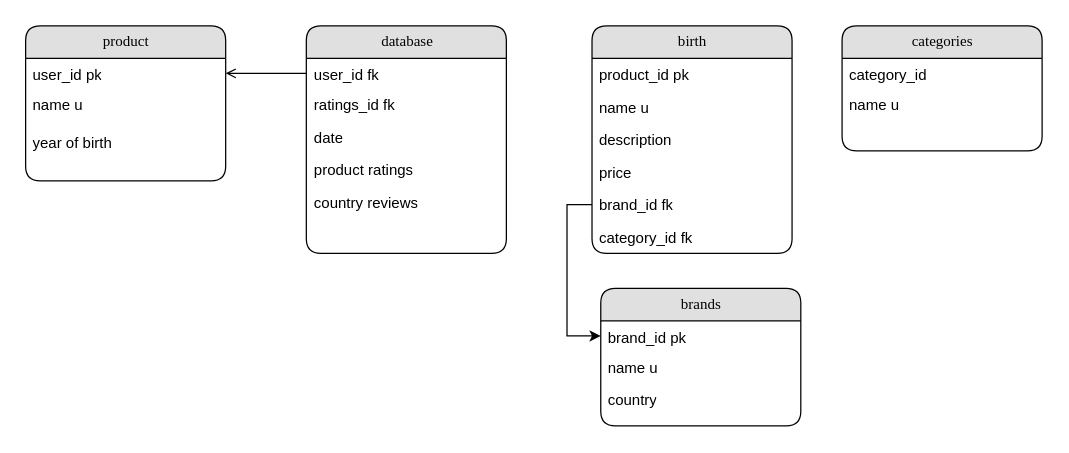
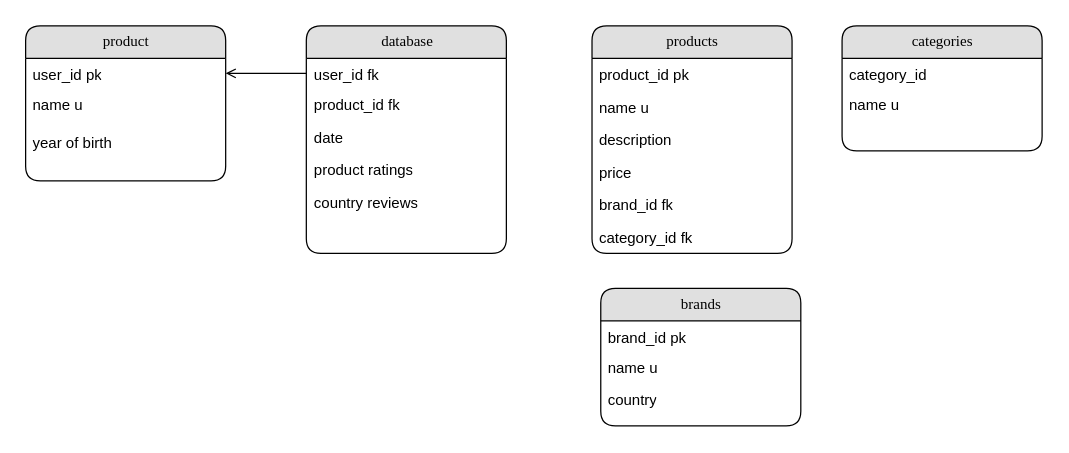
  <mxCell id="0" />
  <mxCell id="1" parent="0" />
  <mxCell id="2" value="brands" style="swimlane;html=1;fontStyle=0;childLayout=stackLayout;horizontal=1;startSize=26;fillColor=#e0e0e0;horizontalStack=0;resizeParent=1;resizeLast=0;collapsible=1;marginBottom=0;swimlaneFillColor=#ffffff;align=center;rounded=1;shadow=0;comic=0;labelBackgroundColor=none;strokeWidth=1;fontFamily=Verdana;fontSize=12" vertex="1" parent="1"><mxGeometry x="480" y="230" width="160" height="110" as="geometry" /></mxCell>
  <mxCell id="3" value="brand_id pk" style="text;html=1;strokeColor=none;fillColor=none;spacingLeft=4;spacingRight=4;whiteSpace=wrap;overflow=hidden;rotatable=0;points=[[0,0.5],[1,0.5]];portConstraint=eastwest;" vertex="1" parent="2"><mxGeometry y="26" width="160" height="24" as="geometry" /></mxCell>
  <mxCell id="4" value="name u" style="text;html=1;strokeColor=none;fillColor=none;spacingLeft=4;spacingRight=4;whiteSpace=wrap;overflow=hidden;rotatable=0;points=[[0,0.5],[1,0.5]];portConstraint=eastwest;" vertex="1" parent="2"><mxGeometry y="50" width="160" height="26" as="geometry" /></mxCell>
  <mxCell id="5" value="country" style="text;html=1;strokeColor=none;fillColor=none;spacingLeft=4;spacingRight=4;whiteSpace=wrap;overflow=hidden;rotatable=0;points=[[0,0.5],[1,0.5]];portConstraint=eastwest;" vertex="1" parent="2"><mxGeometry y="76" width="160" height="26" as="geometry" /></mxCell>
  <mxCell id="6" value="categories" style="swimlane;html=1;fontStyle=0;childLayout=stackLayout;horizontal=1;startSize=26;fillColor=#e0e0e0;horizontalStack=0;resizeParent=1;resizeLast=0;collapsible=1;marginBottom=0;swimlaneFillColor=#ffffff;align=center;rounded=1;shadow=0;comic=0;labelBackgroundColor=none;strokeWidth=1;fontFamily=Verdana;fontSize=12" vertex="1" parent="1"><mxGeometry x="673" y="20" width="160" height="100" as="geometry" /></mxCell>
  <mxCell id="7" value="category_id" style="text;html=1;strokeColor=none;fillColor=none;spacingLeft=4;spacingRight=4;whiteSpace=wrap;overflow=hidden;rotatable=0;points=[[0,0.5],[1,0.5]];portConstraint=eastwest;" vertex="1" parent="6"><mxGeometry y="26" width="160" height="24" as="geometry" /></mxCell>
  <mxCell id="8" value="name u" style="text;html=1;strokeColor=none;fillColor=none;spacingLeft=4;spacingRight=4;whiteSpace=wrap;overflow=hidden;rotatable=0;points=[[0,0.5],[1,0.5]];portConstraint=eastwest;" vertex="1" parent="6"><mxGeometry y="50" width="160" height="26" as="geometry" /></mxCell>
- <mxCell id="9" value="birth" style="swimlane;html=1;fontStyle=0;childLayout=stackLayout;horizontal=1;startSize=26;fillColor=#e0e0e0;horizontalStack=0;resizeParent=1;resizeLast=0;collapsible=1;marginBottom=0;swimlaneFillColor=#ffffff;align=center;rounded=1;shadow=0;comic=0;labelBackgroundColor=none;strokeWidth=1;fontFamily=Verdana;fontSize=12" vertex="1" parent="1"><mxGeometry x="473" y="20" width="160" height="182" as="geometry" /></mxCell>
+ <mxCell id="9" value="products" style="swimlane;html=1;fontStyle=0;childLayout=stackLayout;horizontal=1;startSize=26;fillColor=#e0e0e0;horizontalStack=0;resizeParent=1;resizeLast=0;collapsible=1;marginBottom=0;swimlaneFillColor=#ffffff;align=center;rounded=1;shadow=0;comic=0;labelBackgroundColor=none;strokeWidth=1;fontFamily=Verdana;fontSize=12" vertex="1" parent="1"><mxGeometry x="473" y="20" width="160" height="182" as="geometry" /></mxCell>
  <mxCell id="10" value="product_id pk" style="text;html=1;strokeColor=none;fillColor=none;spacingLeft=4;spacingRight=4;whiteSpace=wrap;overflow=hidden;rotatable=0;points=[[0,0.5],[1,0.5]];portConstraint=eastwest;" vertex="1" parent="9"><mxGeometry y="26" width="160" height="26" as="geometry" /></mxCell>
  <mxCell id="11" value="name u" style="text;html=1;strokeColor=none;fillColor=none;spacingLeft=4;spacingRight=4;whiteSpace=wrap;overflow=hidden;rotatable=0;points=[[0,0.5],[1,0.5]];portConstraint=eastwest;" vertex="1" parent="9"><mxGeometry y="52" width="160" height="26" as="geometry" /></mxCell>
  <mxCell id="12" value="description" style="text;html=1;strokeColor=none;fillColor=none;spacingLeft=4;spacingRight=4;whiteSpace=wrap;overflow=hidden;rotatable=0;points=[[0,0.5],[1,0.5]];portConstraint=eastwest;" vertex="1" parent="9"><mxGeometry y="78" width="160" height="26" as="geometry" /></mxCell>
  <mxCell id="13" value="price" style="text;html=1;strokeColor=none;fillColor=none;spacingLeft=4;spacingRight=4;whiteSpace=wrap;overflow=hidden;rotatable=0;points=[[0,0.5],[1,0.5]];portConstraint=eastwest;" vertex="1" parent="9"><mxGeometry y="104" width="160" height="26" as="geometry" /></mxCell>
  <mxCell id="14" value="brand_id fk" style="text;html=1;strokeColor=none;fillColor=none;spacingLeft=4;spacingRight=4;whiteSpace=wrap;overflow=hidden;rotatable=0;points=[[0,0.5],[1,0.5]];portConstraint=eastwest;" vertex="1" parent="9"><mxGeometry y="130" width="160" height="26" as="geometry" /></mxCell>
  <mxCell id="15" value="category_id fk" style="text;html=1;strokeColor=none;fillColor=none;spacingLeft=4;spacingRight=4;whiteSpace=wrap;overflow=hidden;rotatable=0;points=[[0,0.5],[1,0.5]];portConstraint=eastwest;" vertex="1" parent="9"><mxGeometry y="156" width="160" height="26" as="geometry" /></mxCell>
  <mxCell id="16" value="product" style="swimlane;html=1;fontStyle=0;childLayout=stackLayout;horizontal=1;startSize=26;fillColor=#e0e0e0;horizontalStack=0;resizeParent=1;resizeLast=0;collapsible=1;marginBottom=0;swimlaneFillColor=#ffffff;align=center;rounded=1;shadow=0;comic=0;labelBackgroundColor=none;strokeWidth=1;fontFamily=Verdana;fontSize=12" vertex="1" parent="1"><mxGeometry x="20" y="20" width="160" height="124" as="geometry" /></mxCell>
  <mxCell id="17" value="user_id pk" style="text;html=1;strokeColor=none;fillColor=none;spacingLeft=4;spacingRight=4;whiteSpace=wrap;overflow=hidden;rotatable=0;points=[[0,0.5],[1,0.5]];portConstraint=eastwest;" vertex="1" parent="16"><mxGeometry y="26" width="160" height="24" as="geometry" /></mxCell>
  <mxCell id="18" value="name u" style="text;html=1;strokeColor=none;fillColor=none;spacingLeft=4;spacingRight=4;whiteSpace=wrap;overflow=hidden;rotatable=0;points=[[0,0.5],[1,0.5]];portConstraint=eastwest;" vertex="1" parent="16"><mxGeometry y="50" width="160" height="30" as="geometry" /></mxCell>
  <mxCell id="19" style="edgeStyle=none;curved=1;rounded=0;orthogonalLoop=1;jettySize=auto;html=1;entryX=0;entryY=0.5;entryDx=0;entryDy=0;fontSize=12;startSize=8;endSize=8;" edge="1" parent="16" source="17" target="17"><mxGeometry relative="1" as="geometry" /></mxCell>
  <mxCell id="20" value="year of birth" style="text;html=1;strokeColor=none;fillColor=none;spacingLeft=4;spacingRight=4;whiteSpace=wrap;overflow=hidden;rotatable=0;points=[[0,0.5],[1,0.5]];portConstraint=eastwest;" vertex="1" parent="16"><mxGeometry y="80" width="160" height="34" as="geometry" /></mxCell>
  <mxCell id="21" value="database" style="swimlane;html=1;fontStyle=0;childLayout=stackLayout;horizontal=1;startSize=26;fillColor=#e0e0e0;horizontalStack=0;resizeParent=1;resizeLast=0;collapsible=1;marginBottom=0;swimlaneFillColor=#ffffff;align=center;rounded=1;shadow=0;comic=0;labelBackgroundColor=none;strokeWidth=1;fontFamily=Verdana;fontSize=12" vertex="1" parent="1"><mxGeometry x="244.5" y="20" width="160" height="182" as="geometry" /></mxCell>
  <mxCell id="22" value="user_id fk" style="text;html=1;strokeColor=none;fillColor=none;spacingLeft=4;spacingRight=4;whiteSpace=wrap;overflow=hidden;rotatable=0;points=[[0,0.5],[1,0.5]];portConstraint=eastwest;" vertex="1" parent="21"><mxGeometry y="26" width="160" height="24" as="geometry" /></mxCell>
- <mxCell id="23" value="ratings_id fk" style="text;html=1;strokeColor=none;fillColor=none;spacingLeft=4;spacingRight=4;whiteSpace=wrap;overflow=hidden;rotatable=0;points=[[0,0.5],[1,0.5]];portConstraint=eastwest;" vertex="1" parent="21"><mxGeometry y="50" width="160" height="26" as="geometry" /></mxCell>
+ <mxCell id="23" value="product_id fk" style="text;html=1;strokeColor=none;fillColor=none;spacingLeft=4;spacingRight=4;whiteSpace=wrap;overflow=hidden;rotatable=0;points=[[0,0.5],[1,0.5]];portConstraint=eastwest;" vertex="1" parent="21"><mxGeometry y="50" width="160" height="26" as="geometry" /></mxCell>
  <mxCell id="24" value="date" style="text;html=1;strokeColor=none;fillColor=none;spacingLeft=4;spacingRight=4;whiteSpace=wrap;overflow=hidden;rotatable=0;points=[[0,0.5],[1,0.5]];portConstraint=eastwest;" vertex="1" parent="21"><mxGeometry y="76" width="160" height="26" as="geometry" /></mxCell>
  <mxCell id="25" value="product ratings" style="text;html=1;strokeColor=none;fillColor=none;spacingLeft=4;spacingRight=4;whiteSpace=wrap;overflow=hidden;rotatable=0;points=[[0,0.5],[1,0.5]];portConstraint=eastwest;" vertex="1" parent="21"><mxGeometry y="102" width="160" height="26" as="geometry" /></mxCell>
  <mxCell id="26" value="country reviews" style="text;html=1;strokeColor=none;fillColor=none;spacingLeft=4;spacingRight=4;whiteSpace=wrap;overflow=hidden;rotatable=0;points=[[0,0.5],[1,0.5]];portConstraint=eastwest;" vertex="1" parent="21"><mxGeometry y="128" width="160" height="26" as="geometry" /></mxCell>
- <mxCell id="27" style="edgeStyle=orthogonalEdgeStyle;rounded=0;orthogonalLoop=1;jettySize=auto;html=1;exitX=0;exitY=0.5;exitDx=0;exitDy=0;entryX=0;entryY=0.5;entryDx=0;entryDy=0;" edge="1" parent="1" source="14" target="3"><mxGeometry relative="1" as="geometry"><Array as="points"><mxPoint x="453" y="163" /><mxPoint x="453" y="268" /></Array></mxGeometry></mxCell>
  <mxCell id="28" style="edgeStyle=orthogonalEdgeStyle;rounded=0;orthogonalLoop=1;jettySize=auto;html=1;exitX=0;exitY=0.5;exitDx=0;exitDy=0;entryX=1;entryY=0.5;entryDx=0;entryDy=0;endArrow=open;" edge="1" parent="1" source="22" target="17"><mxGeometry relative="1" as="geometry" /></mxCell>
